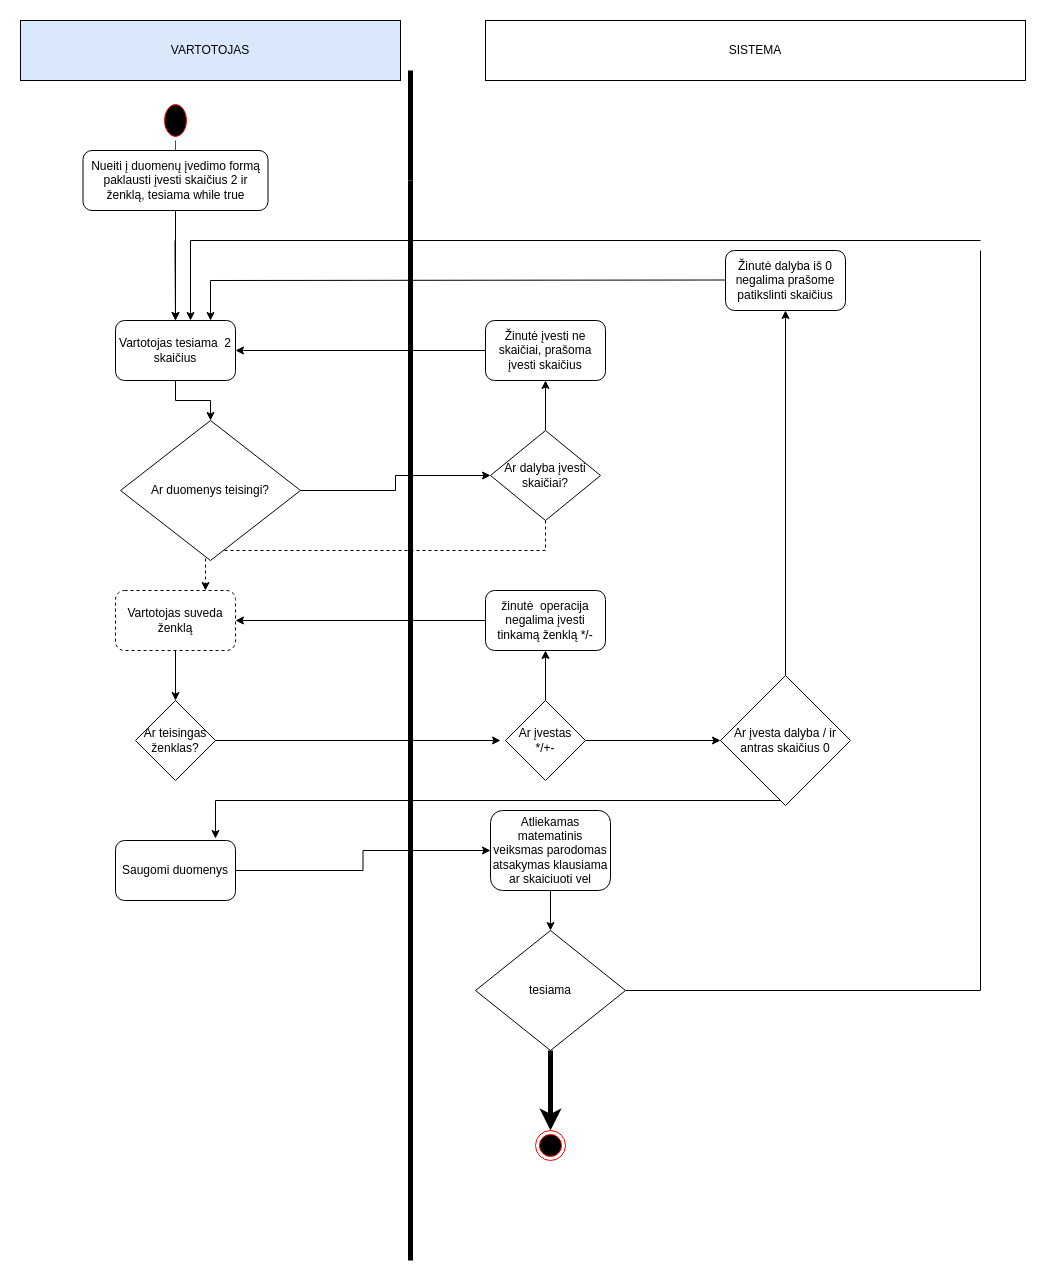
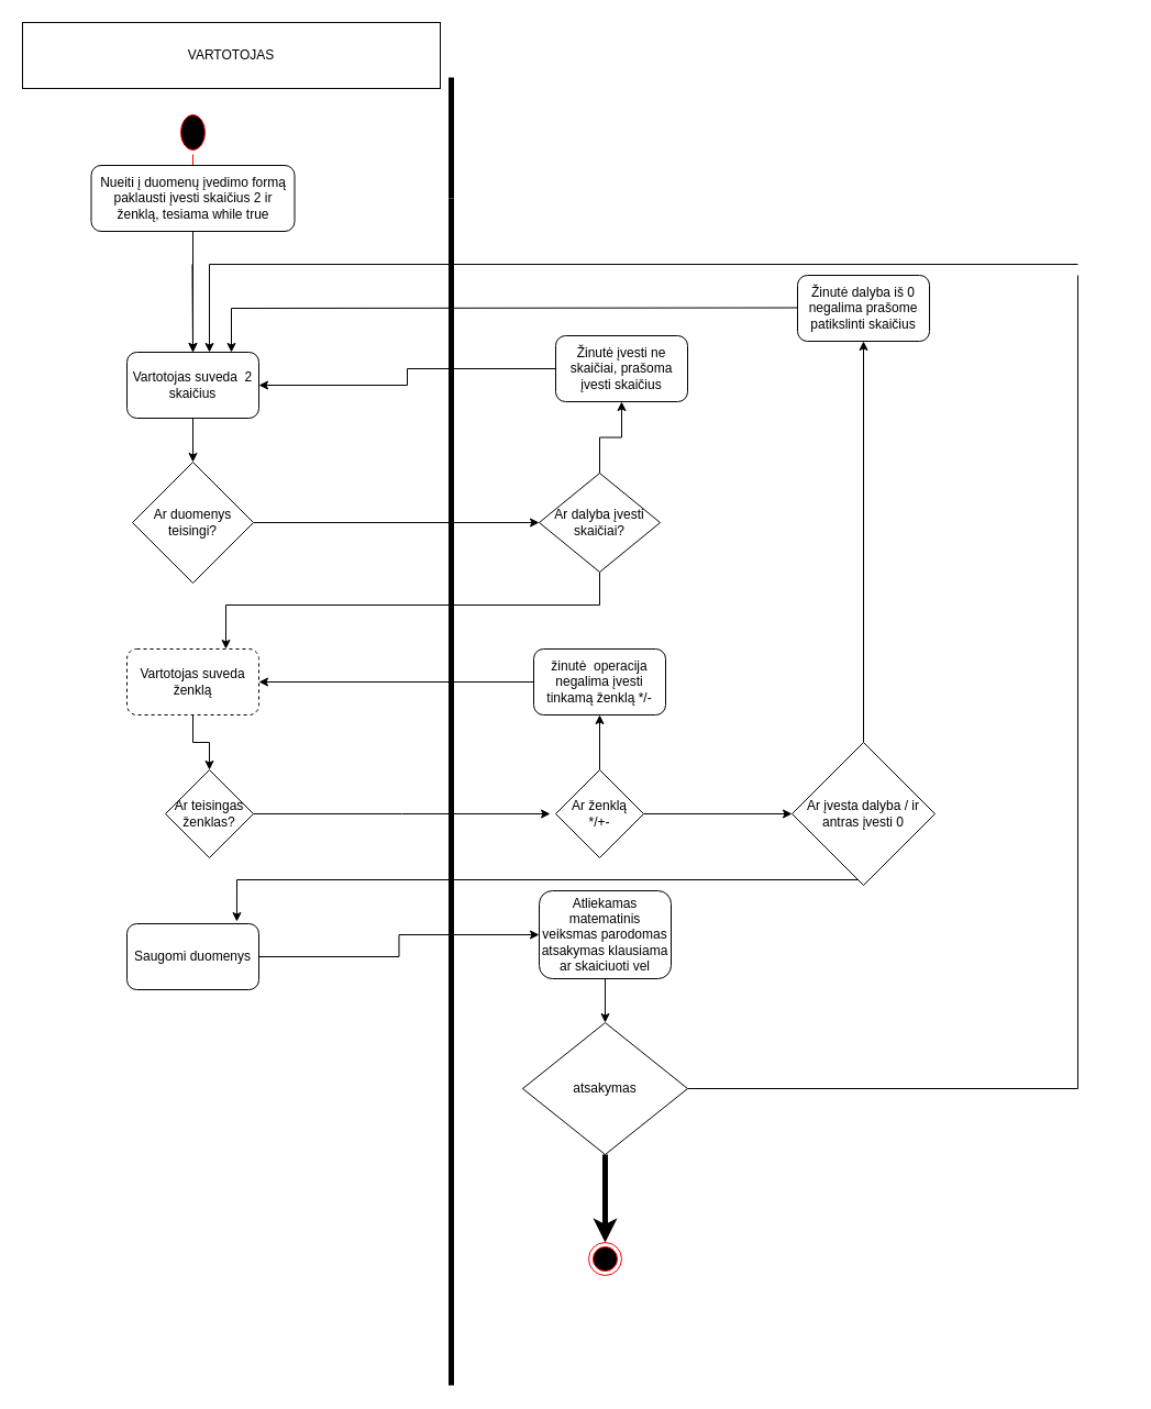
  <mxCell id="0" />
  <mxCell id="1" parent="0" />
  <mxCell id="2" value="" style="ellipse;html=1;shape=startState;fillColor=#000000;strokeColor=#ff0000;" vertex="1" parent="1"><mxGeometry x="160" y="100" width="30" height="40" as="geometry" /></mxCell>
  <mxCell id="3" value="" style="edgeStyle=orthogonalEdgeStyle;html=1;verticalAlign=bottom;endArrow=open;endSize=8;strokeColor=#ff0000;" edge="1" source="2" parent="1"><mxGeometry relative="1" as="geometry"><mxPoint x="175" y="180" as="targetPoint" /></mxGeometry></mxCell>
  <mxCell id="4" value="" style="endArrow=none;html=1;strokeWidth=5;" edge="1" parent="1"><mxGeometry width="50" height="50" relative="1" as="geometry"><mxPoint x="410" y="280" as="sourcePoint" /><mxPoint x="410" y="180" as="targetPoint" /><Array as="points"><mxPoint x="410" y="770" /></Array></mxGeometry></mxCell>
  <mxCell id="5" style="edgeStyle=orthogonalEdgeStyle;rounded=0;orthogonalLoop=1;jettySize=auto;html=1;strokeWidth=1;" edge="1" parent="1" source="6" target="9"><mxGeometry relative="1" as="geometry" /></mxCell>
  <mxCell id="6" value="Nueiti į duomenų įvedimo formą paklausti įvesti skaičius 2 ir ženklą, tesiama while true" style="rounded=1;whiteSpace=wrap;html=1;" vertex="1" parent="1"><mxGeometry x="82.5" width="185" height="60" as="geometry" y="150" /></mxCell>
  <mxCell id="7" value="" style="endArrow=classic;html=1;strokeWidth=1;entryX=0.5;entryY=0;entryDx=0;entryDy=0;" edge="1" parent="1" target="9"><mxGeometry width="50" height="50" relative="1" as="geometry"><mxPoint x="174.5" y="240" as="sourcePoint" /><mxPoint x="175" y="300" as="targetPoint" /></mxGeometry></mxCell>
  <mxCell id="8" value="" style="edgeStyle=orthogonalEdgeStyle;rounded=0;orthogonalLoop=1;jettySize=auto;html=1;strokeWidth=1;" edge="1" parent="1" source="9" target="16"><mxGeometry relative="1" as="geometry" /></mxCell>
- <mxCell id="9" value="Vartotojas tesiama&amp;nbsp; 2 skaičius" style="rounded=1;whiteSpace=wrap;html=1;" vertex="1" parent="1"><mxGeometry x="115" y="320" width="120" height="60" as="geometry" /></mxCell>
+ <mxCell id="9" value="Vartotojas suveda&amp;nbsp; 2 skaičius" style="rounded=1;whiteSpace=wrap;html=1;" vertex="1" parent="1"><mxGeometry x="115" y="320" width="120" height="60" as="geometry" /></mxCell>
  <mxCell id="10" value="" style="edgeStyle=orthogonalEdgeStyle;rounded=0;orthogonalLoop=1;jettySize=auto;html=1;strokeWidth=1;" edge="1" parent="1" source="11" target="20"><mxGeometry relative="1" as="geometry" /></mxCell>
  <mxCell id="11" value="Vartotojas suveda ženklą" style="rounded=1;whiteSpace=wrap;html=1;dashed=1;" vertex="1" parent="1"><mxGeometry x="115" y="590" width="120" height="60" as="geometry" /></mxCell>
  <mxCell id="12" value="" style="edgeStyle=orthogonalEdgeStyle;rounded=0;orthogonalLoop=1;jettySize=auto;html=1;strokeWidth=1;" edge="1" parent="1" source="14" target="18"><mxGeometry relative="1" as="geometry" /></mxCell>
- <mxCell id="13" style="edgeStyle=orthogonalEdgeStyle;rounded=0;orthogonalLoop=1;jettySize=auto;html=1;entryX=0.75;entryY=0;entryDx=0;entryDy=0;strokeWidth=1;dashed=1;" edge="1" parent="1" source="14" target="11"><mxGeometry relative="1" as="geometry"><Array as="points"><mxPoint x="545" y="550" /><mxPoint x="205" y="550" /></Array></mxGeometry></mxCell>
+ <mxCell id="13" style="edgeStyle=orthogonalEdgeStyle;rounded=0;orthogonalLoop=1;jettySize=auto;html=1;entryX=0.75;entryY=0;entryDx=0;entryDy=0;strokeWidth=1;" edge="1" parent="1" source="14" target="11"><mxGeometry relative="1" as="geometry"><Array as="points"><mxPoint x="545" y="550" /><mxPoint x="205" y="550" /></Array></mxGeometry></mxCell>
  <mxCell id="14" value="Ar dalyba įvesti skaičiai?" style="rhombus;whiteSpace=wrap;html=1;" vertex="1" parent="1"><mxGeometry x="490" y="430" width="110" height="90" as="geometry" /></mxCell>
  <mxCell id="15" style="edgeStyle=orthogonalEdgeStyle;rounded=0;orthogonalLoop=1;jettySize=auto;html=1;entryX=0;entryY=0.5;entryDx=0;entryDy=0;strokeWidth=1;" edge="1" parent="1" source="16" target="14"><mxGeometry relative="1" as="geometry" /></mxCell>
- <mxCell id="16" value="Ar duomenys teisingi?" style="rhombus;whiteSpace=wrap;html=1;" vertex="1" parent="1"><mxGeometry x="120" y="420" width="180" height="140" as="geometry" /></mxCell>
+ <mxCell id="16" value="Ar duomenys teisingi?" style="rhombus;whiteSpace=wrap;html=1;" vertex="1" parent="1"><mxGeometry x="120" y="420" width="110" height="110" as="geometry" /></mxCell>
  <mxCell id="17" value="" style="edgeStyle=orthogonalEdgeStyle;rounded=0;orthogonalLoop=1;jettySize=auto;html=1;strokeWidth=1;entryX=1;entryY=0.5;entryDx=0;entryDy=0;" edge="1" parent="1" source="18" target="9"><mxGeometry relative="1" as="geometry"><mxPoint x="405" y="350" as="targetPoint" /></mxGeometry></mxCell>
- <mxCell id="18" value="Žinutė įvesti ne skaičiai, prašoma įvesti skaičius" style="rounded=1;whiteSpace=wrap;html=1;" vertex="1" parent="1"><mxGeometry x="485" y="320" width="120" height="60" as="geometry" /></mxCell>
+ <mxCell id="18" value="Žinutė įvesti ne skaičiai, prašoma įvesti skaičius" style="rounded=1;whiteSpace=wrap;html=1;" vertex="1" parent="1"><mxGeometry x="505" y="305" width="120" height="60" as="geometry" /></mxCell>
  <mxCell id="19" style="edgeStyle=orthogonalEdgeStyle;rounded=0;orthogonalLoop=1;jettySize=auto;html=1;strokeWidth=1;" edge="1" parent="1" source="20"><mxGeometry relative="1" as="geometry"><mxPoint x="500" y="740" as="targetPoint" /></mxGeometry></mxCell>
- <mxCell id="20" value="Ar teisingas ženklas?" style="rhombus;whiteSpace=wrap;html=1;" vertex="1" parent="1"><mxGeometry x="135" y="700" width="80" height="80" as="geometry" /></mxCell>
+ <mxCell id="20" value="Ar teisingas ženklas?" style="rhombus;whiteSpace=wrap;html=1;" vertex="1" parent="1"><mxGeometry x="150" y="700" width="80" height="80" as="geometry" /></mxCell>
  <mxCell id="21" value="" style="edgeStyle=orthogonalEdgeStyle;rounded=0;orthogonalLoop=1;jettySize=auto;html=1;strokeWidth=1;" edge="1" parent="1" source="23" target="25"><mxGeometry relative="1" as="geometry" /></mxCell>
  <mxCell id="22" style="edgeStyle=orthogonalEdgeStyle;rounded=0;orthogonalLoop=1;jettySize=auto;html=1;entryX=0;entryY=0.5;entryDx=0;entryDy=0;strokeWidth=1;" edge="1" parent="1" source="23" target="28"><mxGeometry relative="1" as="geometry" /></mxCell>
- <mxCell id="23" value="Ar įvestas&lt;br&gt;*/+-" style="rhombus;whiteSpace=wrap;html=1;" vertex="1" parent="1"><mxGeometry x="505" y="700" width="80" height="80" as="geometry" /></mxCell>
+ <mxCell id="23" value="Ar ženklą&lt;br&gt;*/+-" style="rhombus;whiteSpace=wrap;html=1;" vertex="1" parent="1"><mxGeometry x="505" y="700" width="80" height="80" as="geometry" /></mxCell>
  <mxCell id="24" style="edgeStyle=orthogonalEdgeStyle;rounded=0;orthogonalLoop=1;jettySize=auto;html=1;entryX=1;entryY=0.5;entryDx=0;entryDy=0;strokeWidth=1;" edge="1" parent="1" source="25" target="11"><mxGeometry relative="1" as="geometry" /></mxCell>
  <mxCell id="25" value="žinutė&amp;nbsp; operacija negalima įvesti tinkamą ženklą */-" style="rounded=1;whiteSpace=wrap;html=1;" vertex="1" parent="1"><mxGeometry x="485" y="590" width="120" height="60" as="geometry" /></mxCell>
  <mxCell id="26" style="edgeStyle=orthogonalEdgeStyle;rounded=0;orthogonalLoop=1;jettySize=auto;html=1;strokeWidth=1;" edge="1" parent="1" source="28" target="29"><mxGeometry relative="1" as="geometry" /></mxCell>
  <mxCell id="27" style="edgeStyle=orthogonalEdgeStyle;rounded=0;orthogonalLoop=1;jettySize=auto;html=1;entryX=0.833;entryY=-0.033;entryDx=0;entryDy=0;entryPerimeter=0;strokeWidth=1;" edge="1" parent="1" source="28" target="33"><mxGeometry relative="1" as="geometry"><Array as="points"><mxPoint x="215" y="800" /></Array></mxGeometry></mxCell>
- <mxCell id="28" value="Ar įvesta dalyba / ir antras skaičius 0" style="rhombus;whiteSpace=wrap;html=1;" vertex="1" parent="1"><mxGeometry x="720" y="675" width="130" height="130" as="geometry" /></mxCell>
+ <mxCell id="28" value="Ar įvesta dalyba / ir antras įvesti 0" style="rhombus;whiteSpace=wrap;html=1;" vertex="1" parent="1"><mxGeometry x="720" y="675" width="130" height="130" as="geometry" /></mxCell>
  <mxCell id="29" value="Žinutė dalyba iš 0 negalima prašome patikslinti skaičius" style="rounded=1;whiteSpace=wrap;html=1;" vertex="1" parent="1"><mxGeometry x="725" y="250" width="120" height="60" as="geometry" /></mxCell>
  <mxCell id="30" value="" style="endArrow=none;html=1;strokeWidth=1;" edge="1" parent="1"><mxGeometry width="50" height="50" relative="1" as="geometry"><mxPoint x="210" y="280" as="sourcePoint" /><mxPoint x="725" y="279.5" as="targetPoint" /></mxGeometry></mxCell>
  <mxCell id="31" value="" style="endArrow=classic;html=1;strokeWidth=1;" edge="1" parent="1"><mxGeometry width="50" height="50" relative="1" as="geometry"><mxPoint x="210" y="280" as="sourcePoint" /><mxPoint x="210" y="320" as="targetPoint" /></mxGeometry></mxCell>
  <mxCell id="32" style="edgeStyle=orthogonalEdgeStyle;rounded=0;orthogonalLoop=1;jettySize=auto;html=1;strokeWidth=1;" edge="1" parent="1" source="33" target="35"><mxGeometry relative="1" as="geometry" /></mxCell>
  <mxCell id="33" value="Saugomi duomenys" style="rounded=1;whiteSpace=wrap;html=1;" vertex="1" parent="1"><mxGeometry x="115" y="840" width="120" height="60" as="geometry" /></mxCell>
  <mxCell id="34" value="" style="edgeStyle=orthogonalEdgeStyle;rounded=0;orthogonalLoop=1;jettySize=auto;html=1;strokeWidth=1;" edge="1" parent="1" source="35" target="37"><mxGeometry relative="1" as="geometry" /></mxCell>
  <mxCell id="35" value="Atliekamas matematinis veiksmas parodomas atsakymas klausiama ar skaiciuoti vel" style="rounded=1;whiteSpace=wrap;html=1;" vertex="1" parent="1"><mxGeometry x="490" y="810" width="120" height="80" as="geometry" /></mxCell>
  <mxCell id="36" value="" style="edgeStyle=orthogonalEdgeStyle;rounded=0;orthogonalLoop=1;jettySize=auto;html=1;strokeWidth=5;" edge="1" parent="1" source="37" target="39"><mxGeometry relative="1" as="geometry" /></mxCell>
- <mxCell id="37" value="tesiama" style="rhombus;whiteSpace=wrap;html=1;" vertex="1" parent="1"><mxGeometry x="475" y="930" width="150" height="120" as="geometry" /></mxCell>
+ <mxCell id="37" value="atsakymas" style="rhombus;whiteSpace=wrap;html=1;" vertex="1" parent="1"><mxGeometry x="475" y="930" width="150" height="120" as="geometry" /></mxCell>
  <mxCell id="38" value="" style="endArrow=none;html=1;strokeWidth=5;" edge="1" parent="1"><mxGeometry width="50" height="50" relative="1" as="geometry"><mxPoint x="410" y="1260" as="sourcePoint" /><mxPoint x="410" y="760" as="targetPoint" /></mxGeometry></mxCell>
  <mxCell id="39" value="" style="ellipse;html=1;shape=endState;fillColor=#000000;strokeColor=#ff0000;" vertex="1" parent="1"><mxGeometry x="535" y="1130" width="30" height="30" as="geometry" /></mxCell>
  <mxCell id="40" value="" style="endArrow=none;html=1;strokeWidth=1;" edge="1" parent="1"><mxGeometry width="50" height="50" relative="1" as="geometry"><mxPoint x="625" y="990" as="sourcePoint" /><mxPoint x="980" y="990" as="targetPoint" /></mxGeometry></mxCell>
  <mxCell id="41" value="" style="endArrow=none;html=1;strokeWidth=1;" edge="1" parent="1"><mxGeometry width="50" height="50" relative="1" as="geometry"><mxPoint x="980" y="990" as="sourcePoint" /><mxPoint x="980" y="250" as="targetPoint" /></mxGeometry></mxCell>
  <mxCell id="42" value="" style="endArrow=none;html=1;strokeWidth=1;" edge="1" parent="1"><mxGeometry width="50" height="50" relative="1" as="geometry"><mxPoint x="980" y="240" as="sourcePoint" /><mxPoint x="190" y="240" as="targetPoint" /></mxGeometry></mxCell>
  <mxCell id="43" value="" style="endArrow=classic;html=1;strokeWidth=1;" edge="1" parent="1"><mxGeometry width="50" height="50" relative="1" as="geometry"><mxPoint x="190" y="240" as="sourcePoint" /><mxPoint x="190" y="320" as="targetPoint" /></mxGeometry></mxCell>
- <mxCell id="44" value="VARTOTOJAS" style="rounded=0;whiteSpace=wrap;html=1;fillColor=#dae8fc;" vertex="1" parent="1"><mxGeometry x="20" y="20" width="380" height="60" as="geometry" /></mxCell>
- <mxCell id="45" value="SISTEMA" style="rounded=0;whiteSpace=wrap;html=1;" vertex="1" parent="1"><mxGeometry x="485" y="20" width="540" height="60" as="geometry" /></mxCell>
+ <mxCell id="44" value="VARTOTOJAS" style="rounded=0;whiteSpace=wrap;html=1;" vertex="1" parent="1"><mxGeometry x="20" y="20" width="380" height="60" as="geometry" /></mxCell>
  <mxCell id="46" value="" style="endArrow=none;html=1;strokeWidth=5;" edge="1" parent="1"><mxGeometry width="50" height="50" relative="1" as="geometry"><mxPoint x="410" y="180" as="sourcePoint" /><mxPoint x="410" y="70" as="targetPoint" /></mxGeometry></mxCell>
